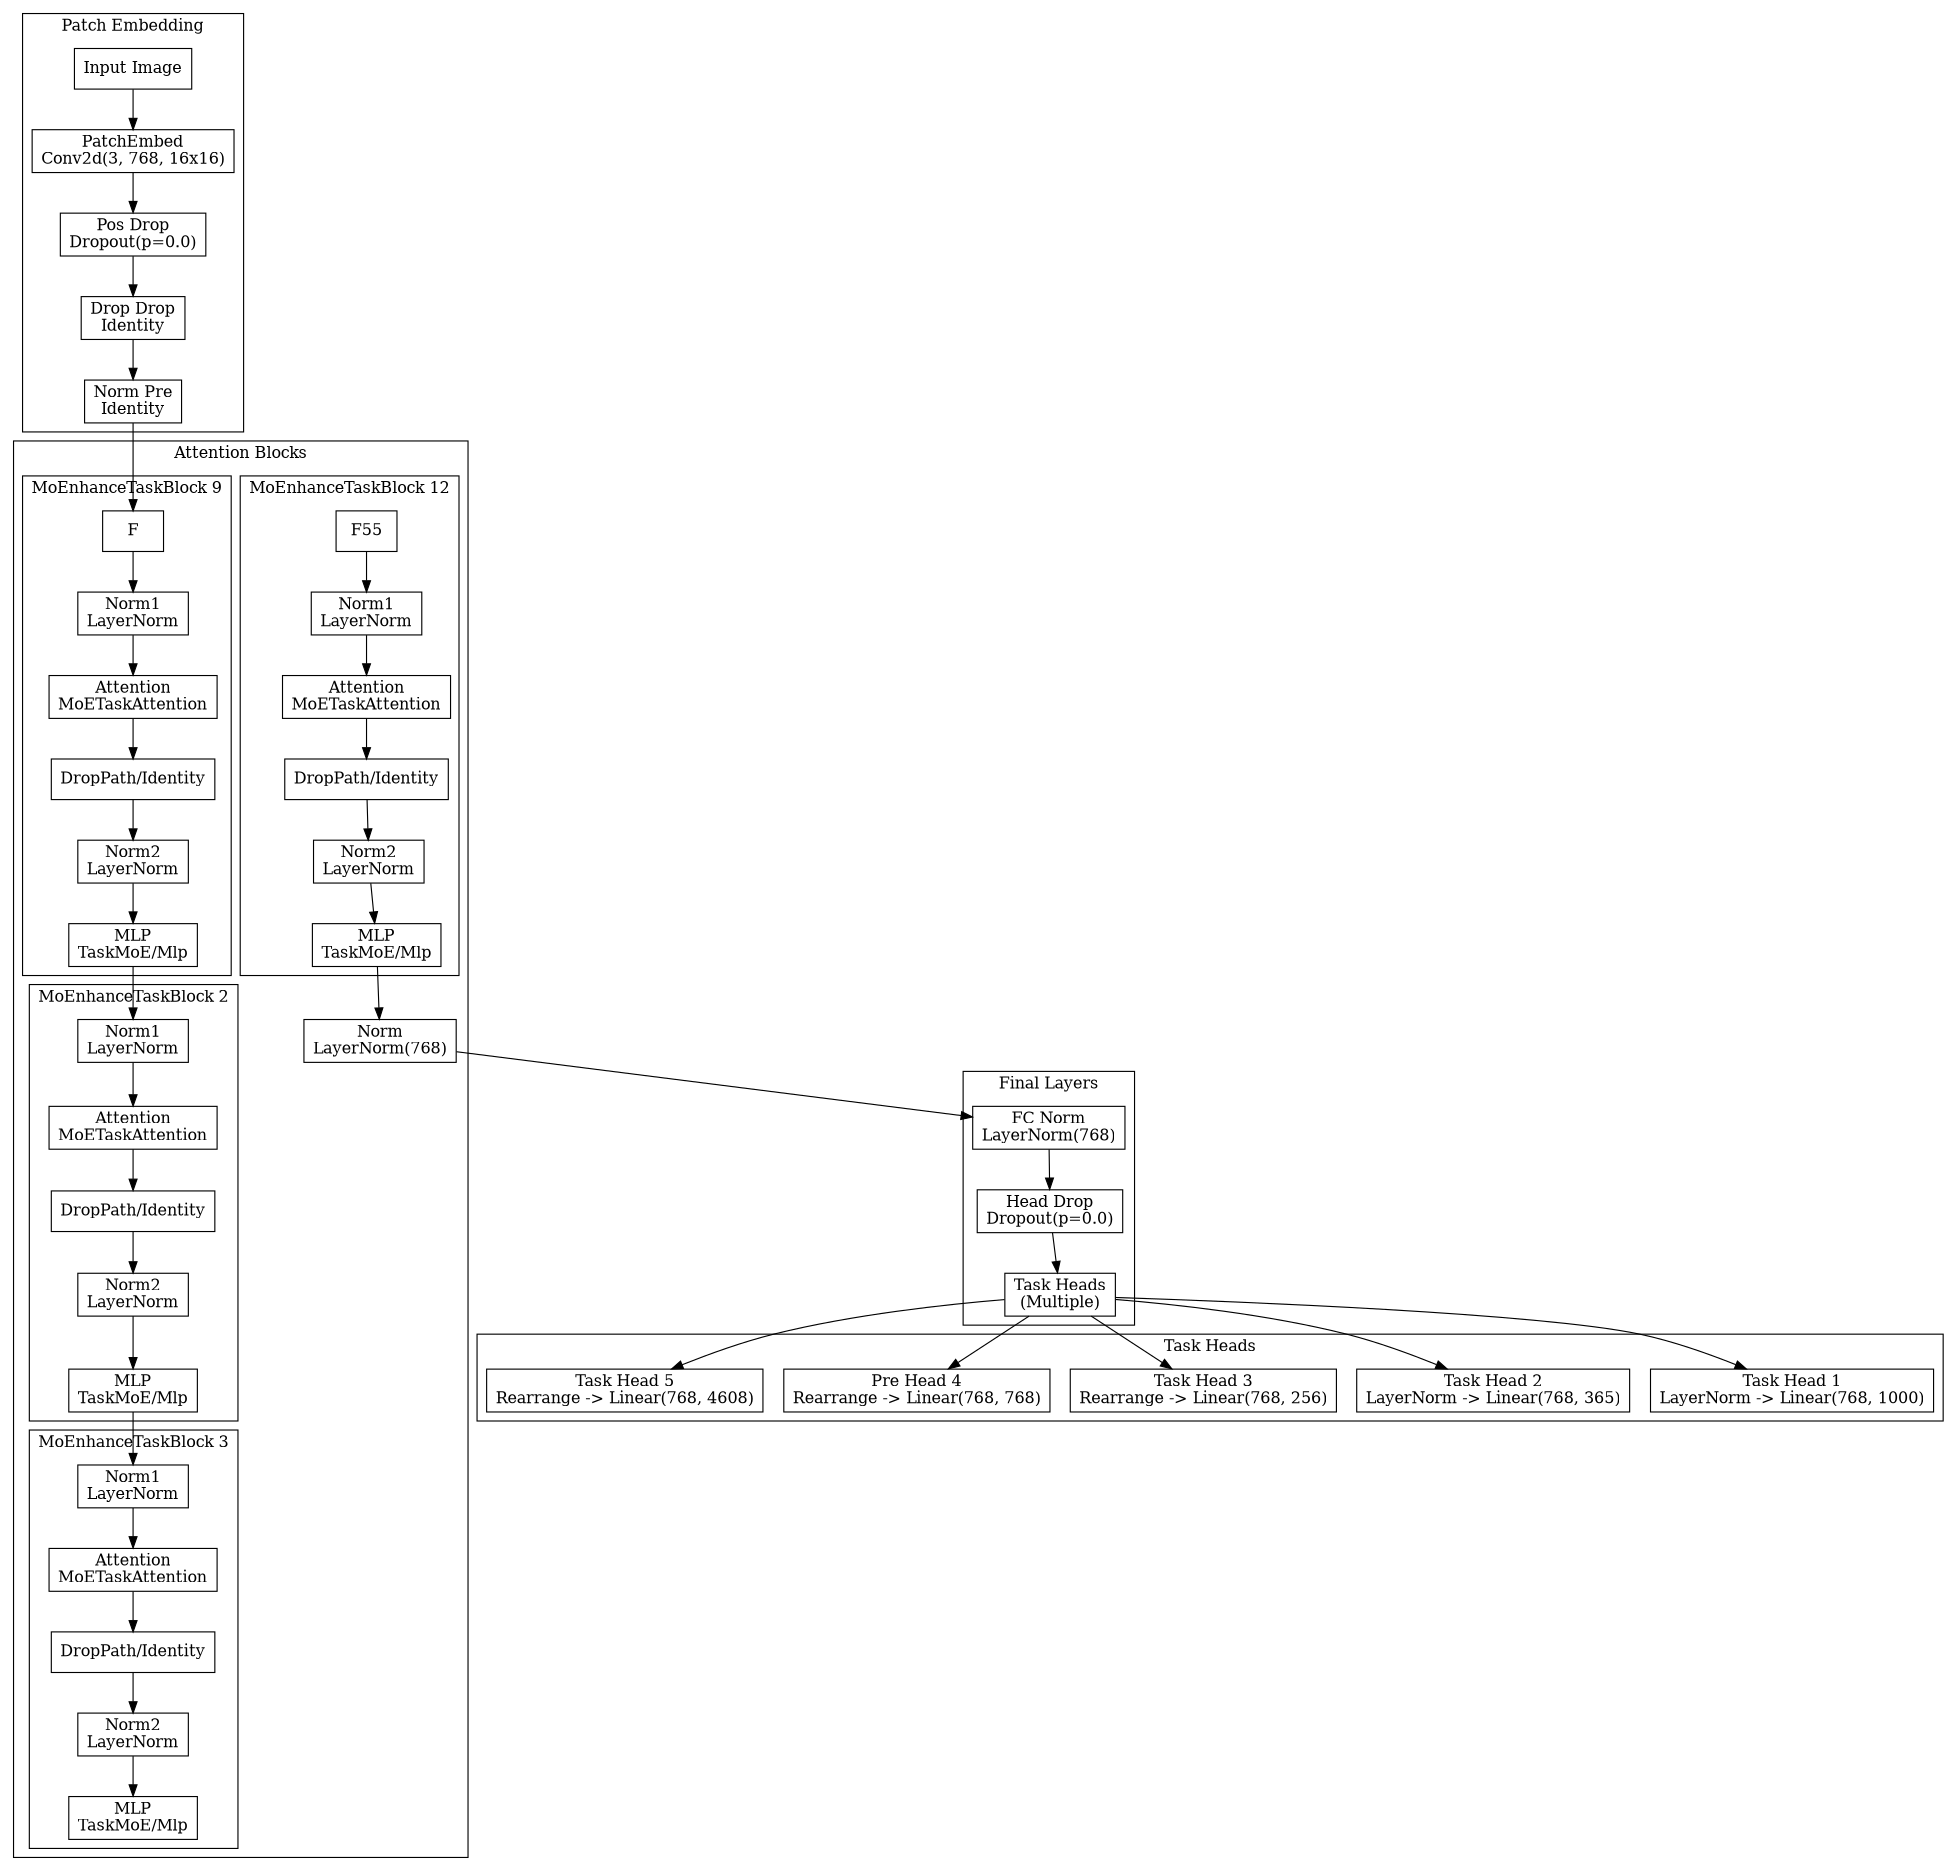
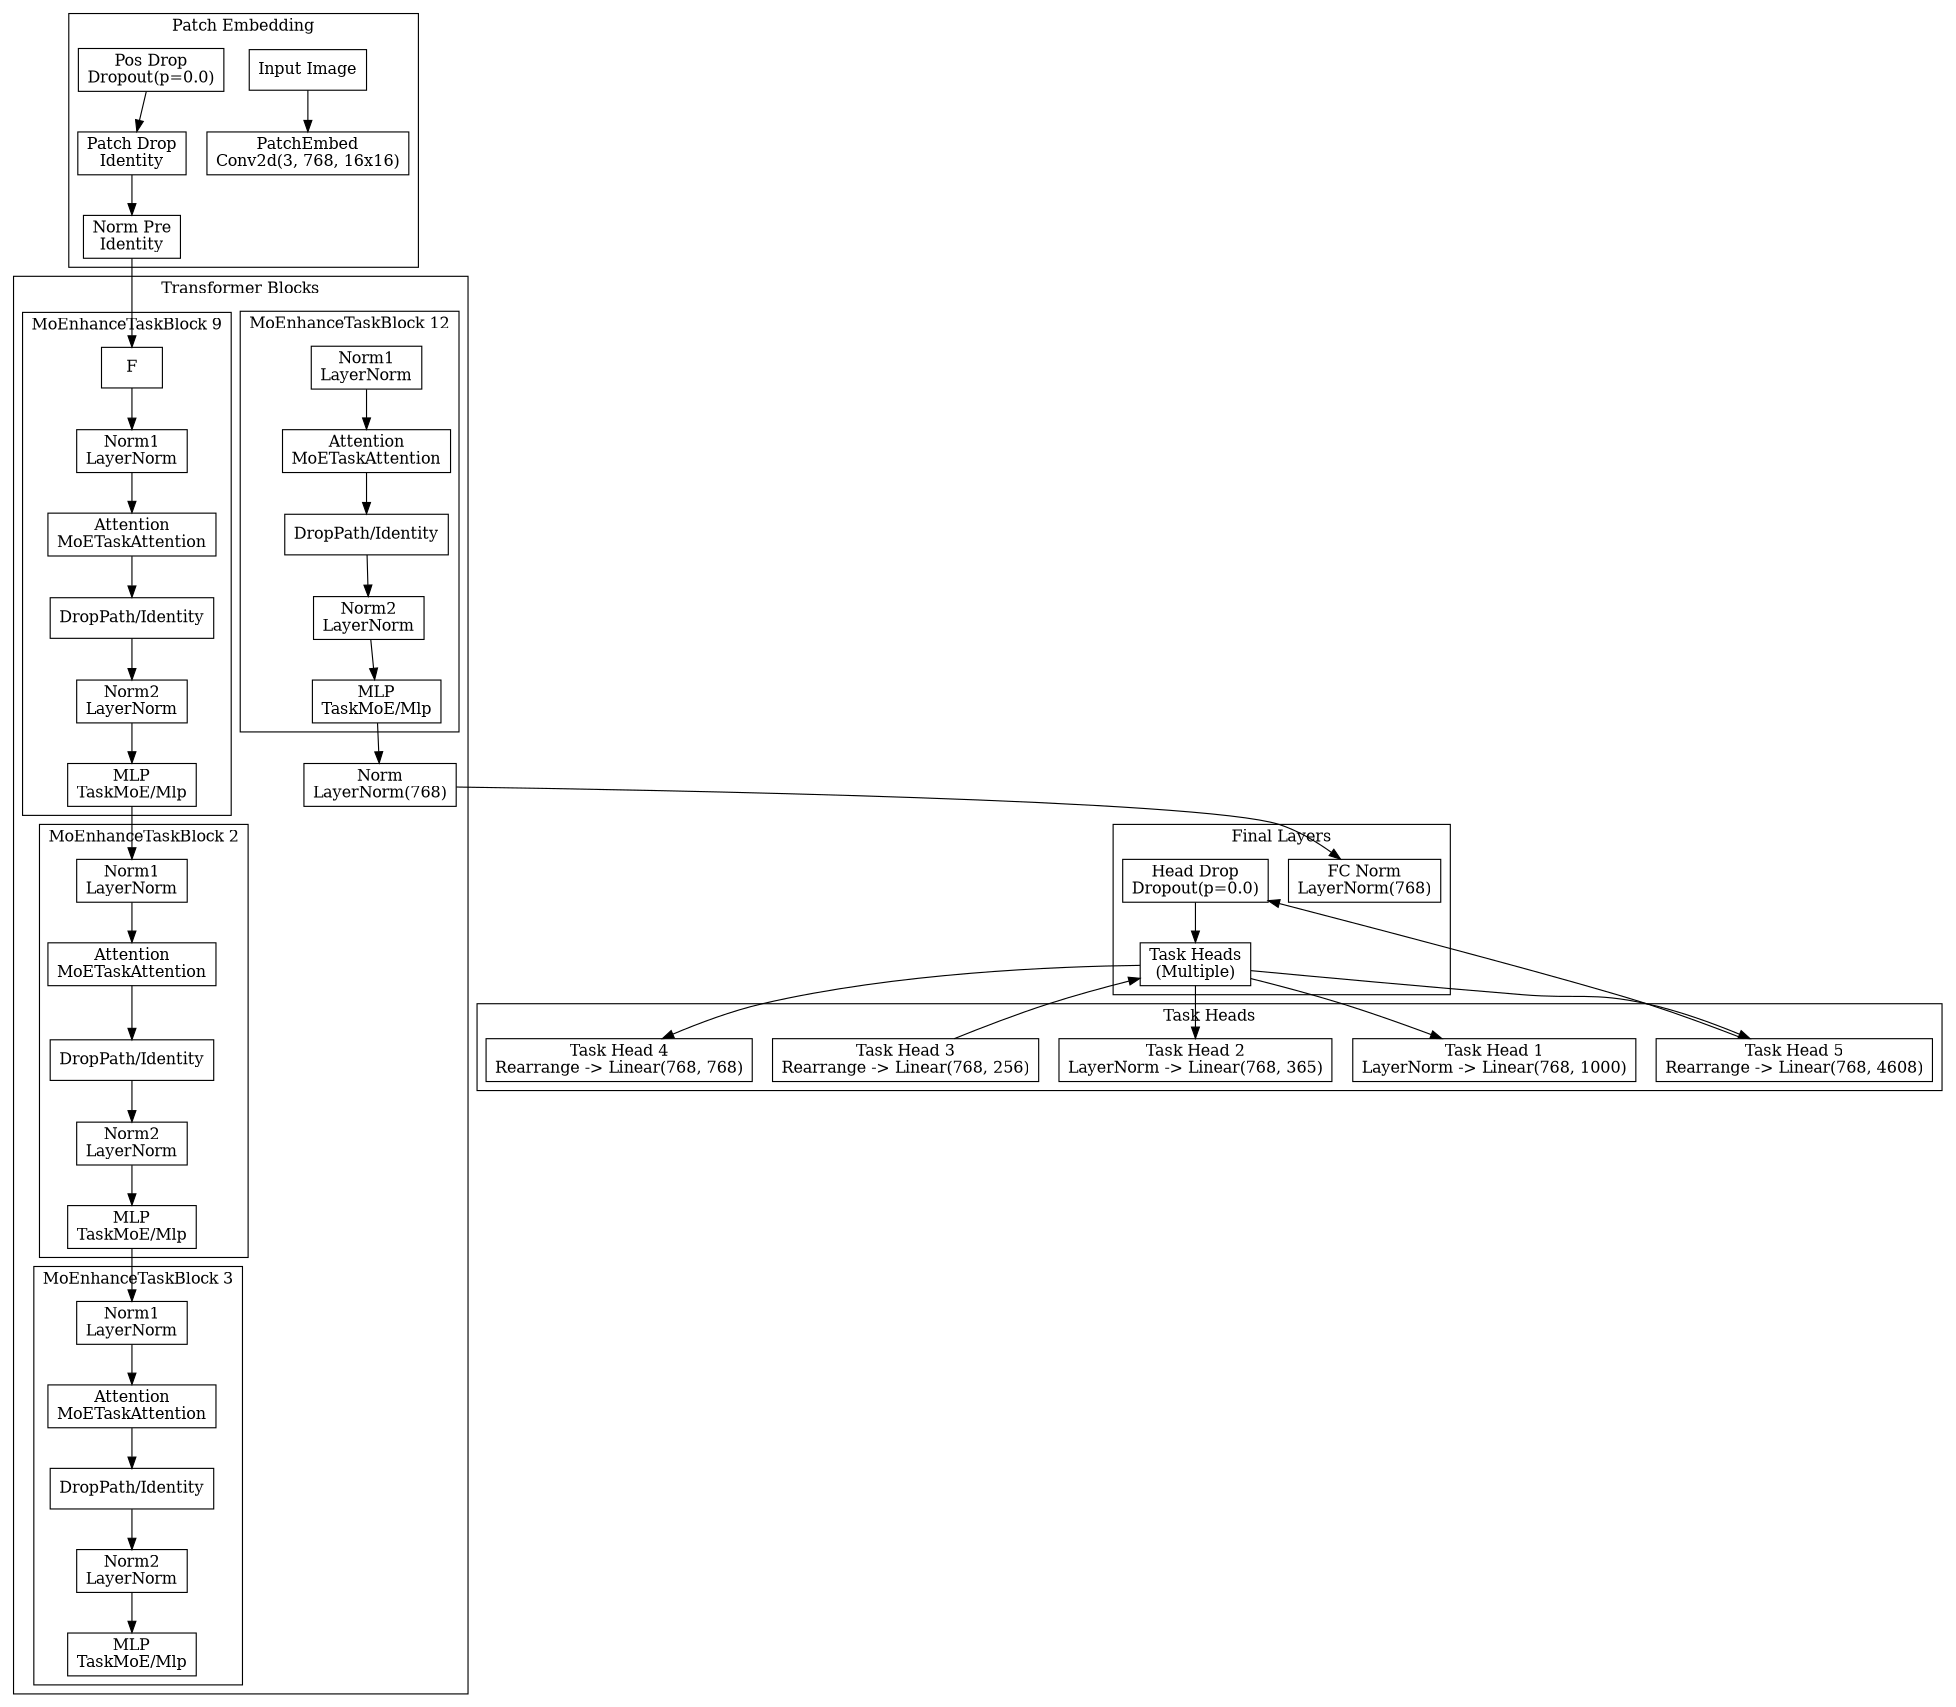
  digraph {
    node [shape=rect]
    n1 [label="Input Image"]
    n2 [label="PatchEmbed\nConv2d(3, 768, 16x16)"]
    n3 [label="Pos Drop\nDropout(p=0.0)"]
-   n4 [label="Drop Drop\nIdentity"]
+   n4 [label="Patch Drop\nIdentity"]
    n5 [label="Norm Pre\nIdentity"]
    n6 [label="Norm1\nLayerNorm"]
    F
    n8 [label="Attention\nMoETaskAttention"]
    n9 [label="DropPath/Identity"]
    n10 [label="Norm2\nLayerNorm"]
    n11 [label="MLP\nTaskMoE/Mlp"]
    n12 [label="Norm1\nLayerNorm"]
    n13 [label="Attention\nMoETaskAttention"]
    n14 [label="DropPath/Identity"]
    n15 [label="Norm2\nLayerNorm"]
    n16 [label="MLP\nTaskMoE/Mlp"]
    n17 [label="Norm1\nLayerNorm"]
    n18 [label="Attention\nMoETaskAttention"]
    n19 [label="DropPath/Identity"]
    n20 [label="Norm2\nLayerNorm"]
    n21 [label="MLP\nTaskMoE/Mlp"]
    n22 [label="Norm1\nLayerNorm"]
    n23 [label="Attention\nMoETaskAttention"]
    n24 [label="DropPath/Identity"]
    n25 [label="Norm2\nLayerNorm"]
    n26 [label="MLP\nTaskMoE/Mlp"]
-   F55
    n28 [label="Norm\nLayerNorm(768)"]
    n29 [label="FC Norm\nLayerNorm(768)"]
    n30 [label="Head Drop\nDropout(p=0.0)"]
    n31 [label="Task Heads\n(Multiple)"]
    n32 [label="Task Head 1\nLayerNorm -> Linear(768, 1000)"]
    n33 [label="Task Head 2\nLayerNorm -> Linear(768, 365)"]
    n34 [label="Task Head 3\nRearrange -> Linear(768, 256)"]
-   n35 [label="Pre Head 4\nRearrange -> Linear(768, 768)"]
+   n35 [label="Task Head 4\nRearrange -> Linear(768, 768)"]
    n36 [label="Task Head 5\nRearrange -> Linear(768, 4608)"]
    subgraph cluster_1 {
      label="Patch Embedding"
      n1
      n2
      n3
      n4
      n5
    }
    subgraph cluster_2 {
-     label="Attention Blocks"
+     label="Transformer Blocks"
      n28
      subgraph cluster_3 {
        label="MoEnhanceTaskBlock 9"
        n6
        F
        n8
        n9
        n10
        n11
      }
      subgraph cluster_4 {
        label="MoEnhanceTaskBlock 2"
        n12
        n13
        n14
        n15
        n16
      }
      subgraph cluster_5 {
        label="MoEnhanceTaskBlock 3"
        n17
        n18
        n19
        n20
        n21
      }
      subgraph cluster_6 {
        label="MoEnhanceTaskBlock 12"
        n22
        n23
        n24
        n25
        n26
-       F55
      }
    }
    subgraph cluster_7 {
      label="Final Layers"
      n29
      n30
      n31
    }
    subgraph cluster_8 {
      label="Task Heads"
      n32
      n33
      n34
      n35
      n36
    }
    n1 -> n2
-   n2 -> n3
    n3 -> n4
    n4 -> n5
    n5 -> F
    n6 -> n8
    F -> n6
    n8 -> n9
    n9 -> n10
    n10 -> n11
    n11 -> n12
    n12 -> n13
    n13 -> n14
    n14 -> n15
    n15 -> n16
    n16 -> n17
    n17 -> n18
    n18 -> n19
    n19 -> n20
    n20 -> n21
    n22 -> n23
    n23 -> n24
    n24 -> n25
    n25 -> n26
    n26 -> n28
-   F55 -> n22
    n28 -> n29
-   n29 -> n30
+   n36 -> n30
    n30 -> n31
    n31 -> n32
    n31 -> n33
-   n31 -> n34
+   n34 -> n31
    n31 -> n35
    n31 -> n36
  }
